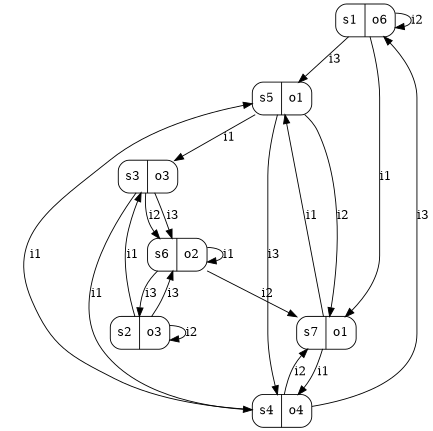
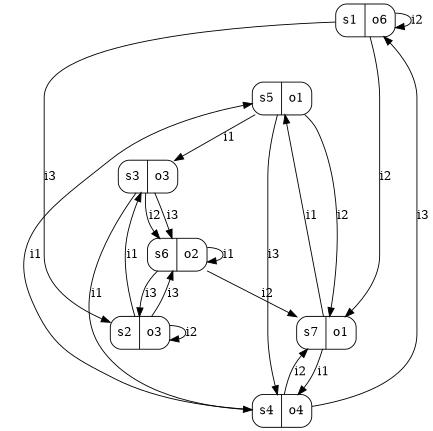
  digraph {
    node [shape=record style=rounded]
    n1 [label="s1|o6"]
    n2 [label="s5|o1"]
    n3 [label="s7|o1"]
    n4 [label="s3|o3"]
    n5 [label="s4|o4"]
    n6 [label="s2|o3"]
    n7 [label="s6|o2"]
    n1 -> n1 [label=i2]
-   n1 -> n2 [label=i3]
-   n1 -> n3 [label=i1]
+   n1 -> n6 [label=i3]
+   n1 -> n3 [label=i2]
    n2 -> n3 [label=i2]
    n2 -> n4 [label=i1]
    n2 -> n5 [label=i3]
    n3 -> n2 [label=i1]
    n3 -> n5 [label=i1]
    n4 -> n5 [label=i1]
    n4 -> n7 [label=i2]
    n4 -> n7 [label=i3]
    n5 -> n1 [label=i3]
    n5 -> n2 [label=i1]
    n5 -> n3 [label=i2]
    n6 -> n4 [label=i1]
    n6 -> n6 [label=i2]
    n6 -> n7 [label=i3]
    n7 -> n3 [label=i2]
    n7 -> n6 [label=i3]
    n7 -> n7 [label=i1]
  }
